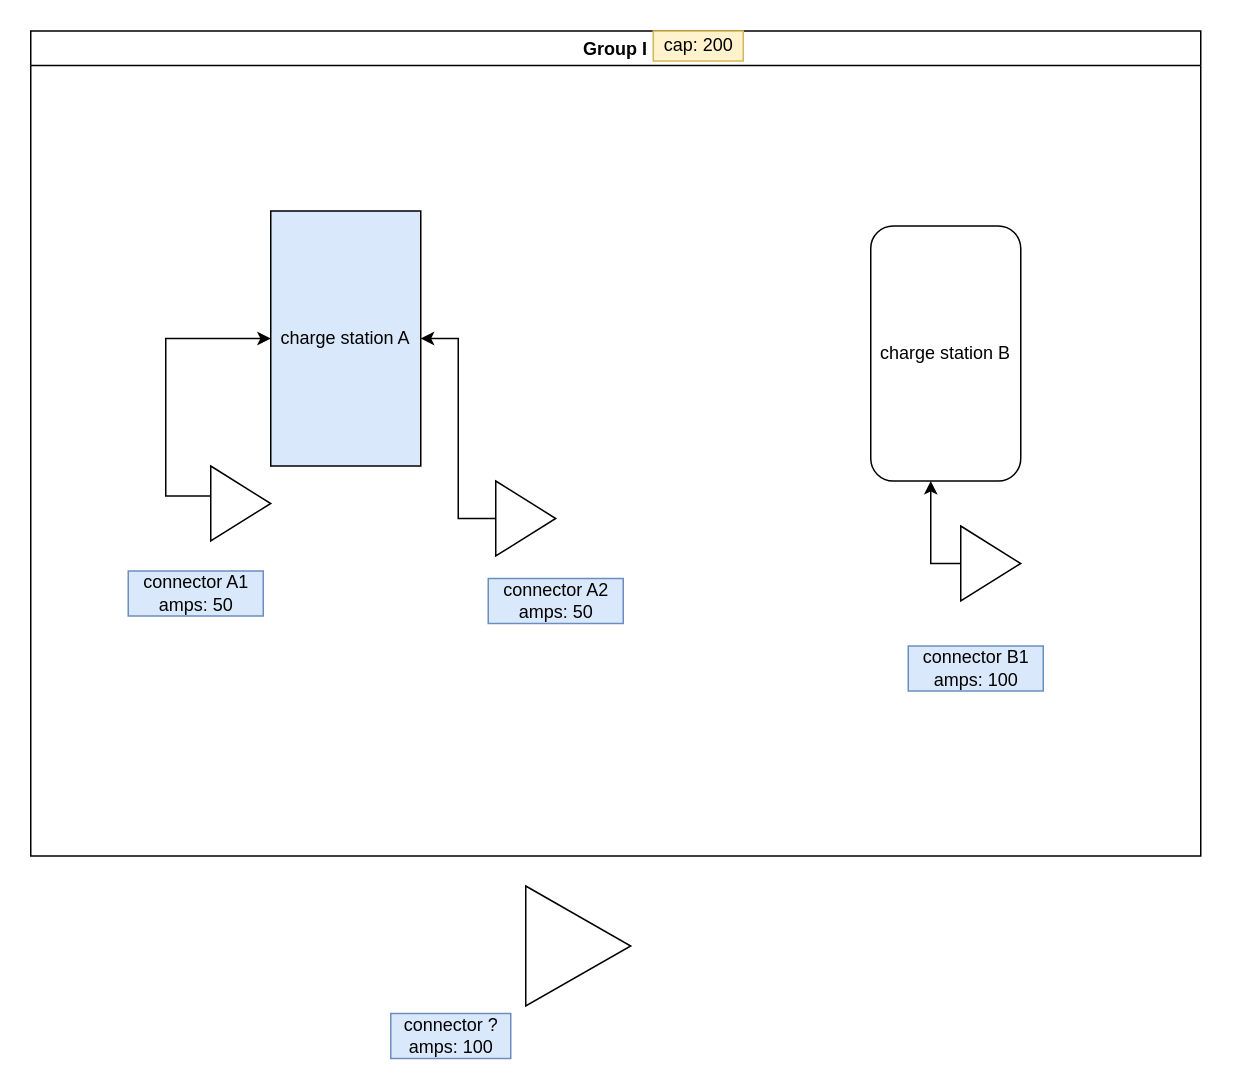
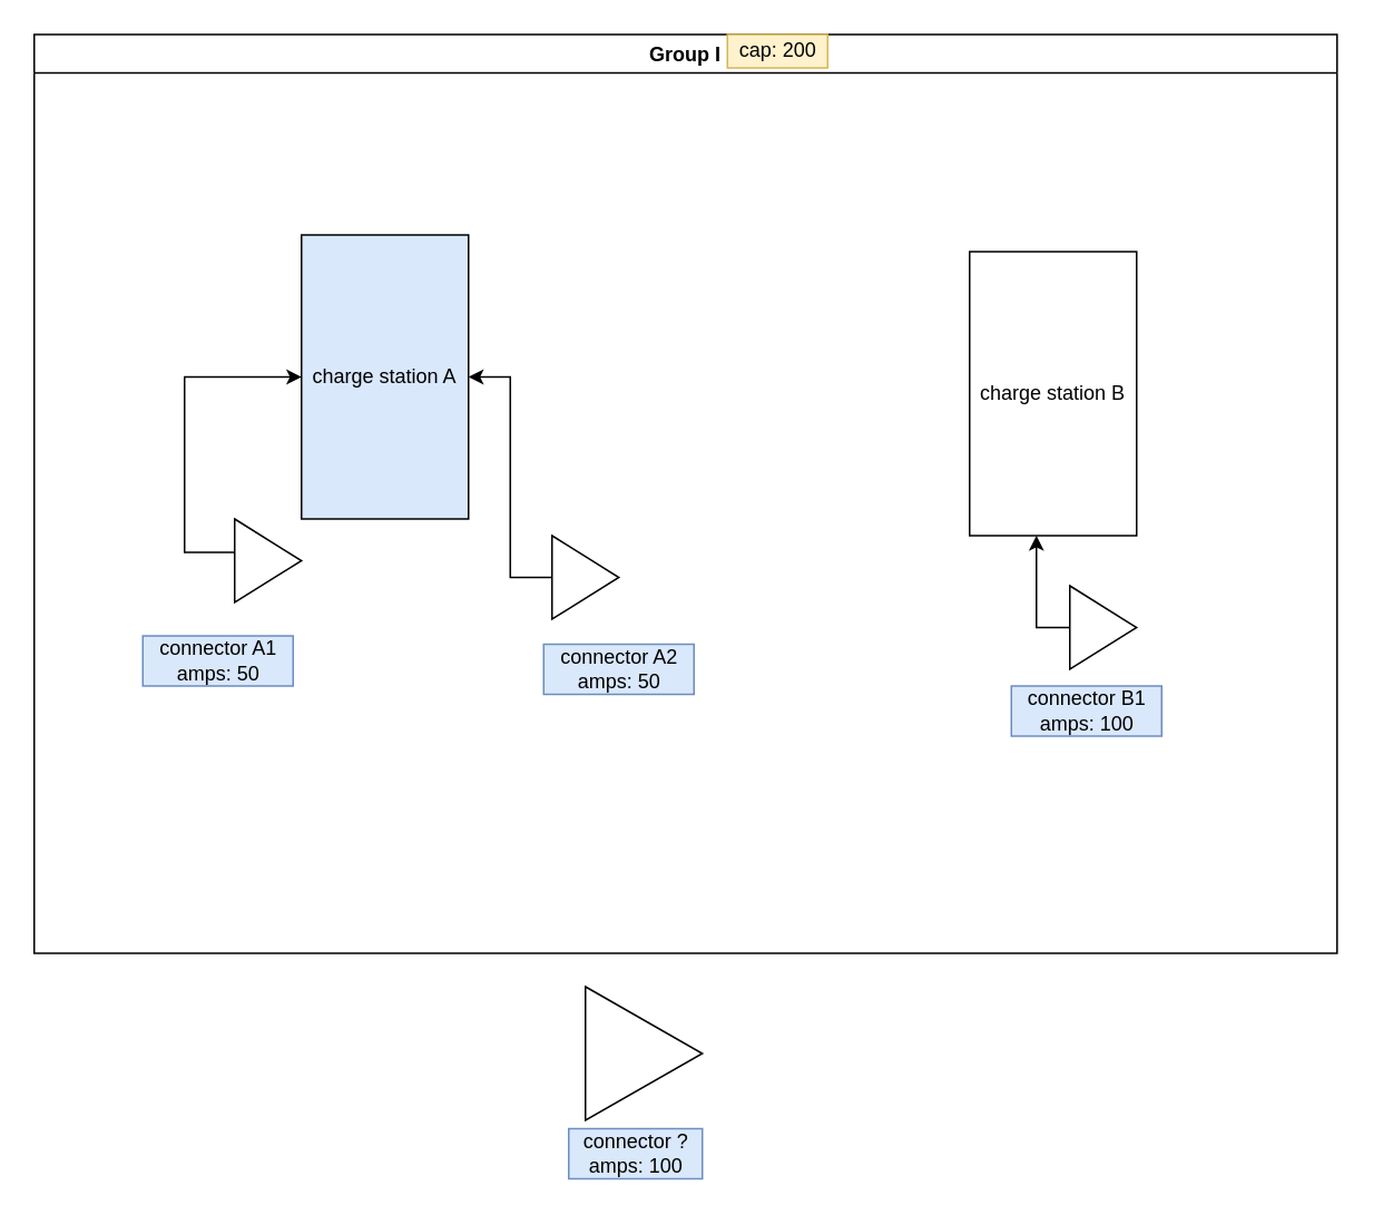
  <mxCell id="0" />
  <mxCell id="1" parent="0" />
  <mxCell id="2" value="Group I" style="swimlane;" vertex="1" parent="1"><mxGeometry x="20" y="20" width="780" height="550" as="geometry"><mxRectangle x="10" y="20" width="70" height="23" as="alternateBounds" /></mxGeometry></mxCell>
- <mxCell id="3" value="charge station B" style="whiteSpace=wrap;html=1;rounded=1;" vertex="1" parent="2"><mxGeometry x="560" y="130" width="100" height="170" as="geometry" /></mxCell>
+ <mxCell id="3" value="charge station B" style="rounded=0;whiteSpace=wrap;html=1;" vertex="1" parent="2"><mxGeometry x="560" y="130" width="100" height="170" as="geometry" /></mxCell>
  <mxCell id="4" value="&lt;span&gt;connector A1&lt;/span&gt;&lt;br&gt;&lt;span&gt;amps: 50&lt;/span&gt;" style="text;html=1;align=center;verticalAlign=middle;resizable=0;points=[];autosize=1;fillColor=#dae8fc;strokeColor=#6c8ebf;" vertex="1" parent="2"><mxGeometry x="65" y="360" width="90" height="30" as="geometry" /></mxCell>
  <mxCell id="5" value="&lt;span&gt;connector A2&lt;/span&gt;&lt;br&gt;&lt;span&gt;amps: 50&lt;/span&gt;" style="text;html=1;align=center;verticalAlign=middle;resizable=0;points=[];autosize=1;fillColor=#dae8fc;strokeColor=#6c8ebf;" vertex="1" parent="2"><mxGeometry x="305" y="365" width="90" height="30" as="geometry" /></mxCell>
  <mxCell id="6" value="" style="triangle;whiteSpace=wrap;html=1;" vertex="1" parent="2"><mxGeometry x="120" y="290" width="40" height="50" as="geometry" /></mxCell>
  <mxCell id="7" value="" style="triangle;whiteSpace=wrap;html=1;" vertex="1" parent="2"><mxGeometry x="310" y="300" width="40" height="50" as="geometry" /></mxCell>
  <mxCell id="8" style="edgeStyle=orthogonalEdgeStyle;rounded=0;orthogonalLoop=1;jettySize=auto;html=1;" edge="1" parent="2" source="9" target="3"><mxGeometry relative="1" as="geometry"><Array as="points"><mxPoint x="600" y="355" /></Array></mxGeometry></mxCell>
  <mxCell id="9" value="" style="triangle;whiteSpace=wrap;html=1;" vertex="1" parent="2"><mxGeometry x="620" y="330" width="40" height="50" as="geometry" /></mxCell>
- <mxCell id="10" value="&lt;span&gt;connector B1&lt;/span&gt;&lt;br&gt;&lt;span&gt;amps: 100&lt;/span&gt;" style="text;html=1;align=center;verticalAlign=middle;resizable=0;points=[];autosize=1;fillColor=#dae8fc;strokeColor=#6c8ebf;" vertex="1" parent="2"><mxGeometry x="585" y="410" width="90" height="30" as="geometry" /></mxCell>
+ <mxCell id="10" value="&lt;span&gt;connector B1&lt;/span&gt;&lt;br&gt;&lt;span&gt;amps: 100&lt;/span&gt;" style="text;html=1;align=center;verticalAlign=middle;resizable=0;points=[];autosize=1;fillColor=#dae8fc;strokeColor=#6c8ebf;" vertex="1" parent="2"><mxGeometry x="585" y="390" width="90" height="30" as="geometry" /></mxCell>
  <mxCell id="11" value="cap: 200" style="text;html=1;align=center;verticalAlign=middle;resizable=0;points=[];autosize=1;fillColor=#fff2cc;strokeColor=#d6b656;" vertex="1" parent="2"><mxGeometry x="415" width="60" height="20" as="geometry" /></mxCell>
  <mxCell id="12" value="charge station A" style="rounded=0;whiteSpace=wrap;html=1;fillColor=#dae8fc;" vertex="1" parent="1"><mxGeometry x="180" y="140" width="100" height="170" as="geometry" /></mxCell>
  <mxCell id="13" style="edgeStyle=orthogonalEdgeStyle;rounded=0;orthogonalLoop=1;jettySize=auto;html=1;entryX=0;entryY=0.5;entryDx=0;entryDy=0;" edge="1" parent="1" source="6" target="12"><mxGeometry relative="1" as="geometry"><Array as="points"><mxPoint x="110" y="330" /><mxPoint x="110" y="225" /></Array></mxGeometry></mxCell>
  <mxCell id="14" style="edgeStyle=orthogonalEdgeStyle;rounded=0;orthogonalLoop=1;jettySize=auto;html=1;entryX=1;entryY=0.5;entryDx=0;entryDy=0;" edge="1" parent="1" source="7" target="12"><mxGeometry relative="1" as="geometry" /></mxCell>
  <mxCell id="15" value="" style="triangle;whiteSpace=wrap;html=1;" vertex="1" parent="1"><mxGeometry x="350" y="590" width="70" height="80" as="geometry" /></mxCell>
- <mxCell id="16" value="connector ?&lt;br&gt;amps: 100" style="text;html=1;align=center;verticalAlign=middle;resizable=0;points=[];autosize=1;fillColor=#dae8fc;strokeColor=#6c8ebf;" vertex="1" parent="1"><mxGeometry x="260" y="675" width="80" height="30" as="geometry" /></mxCell>
+ <mxCell id="16" value="connector ?&lt;br&gt;amps: 100" style="text;html=1;align=center;verticalAlign=middle;resizable=0;points=[];autosize=1;fillColor=#dae8fc;strokeColor=#6c8ebf;" vertex="1" parent="1"><mxGeometry x="340" y="675" width="80" height="30" as="geometry" /></mxCell>
